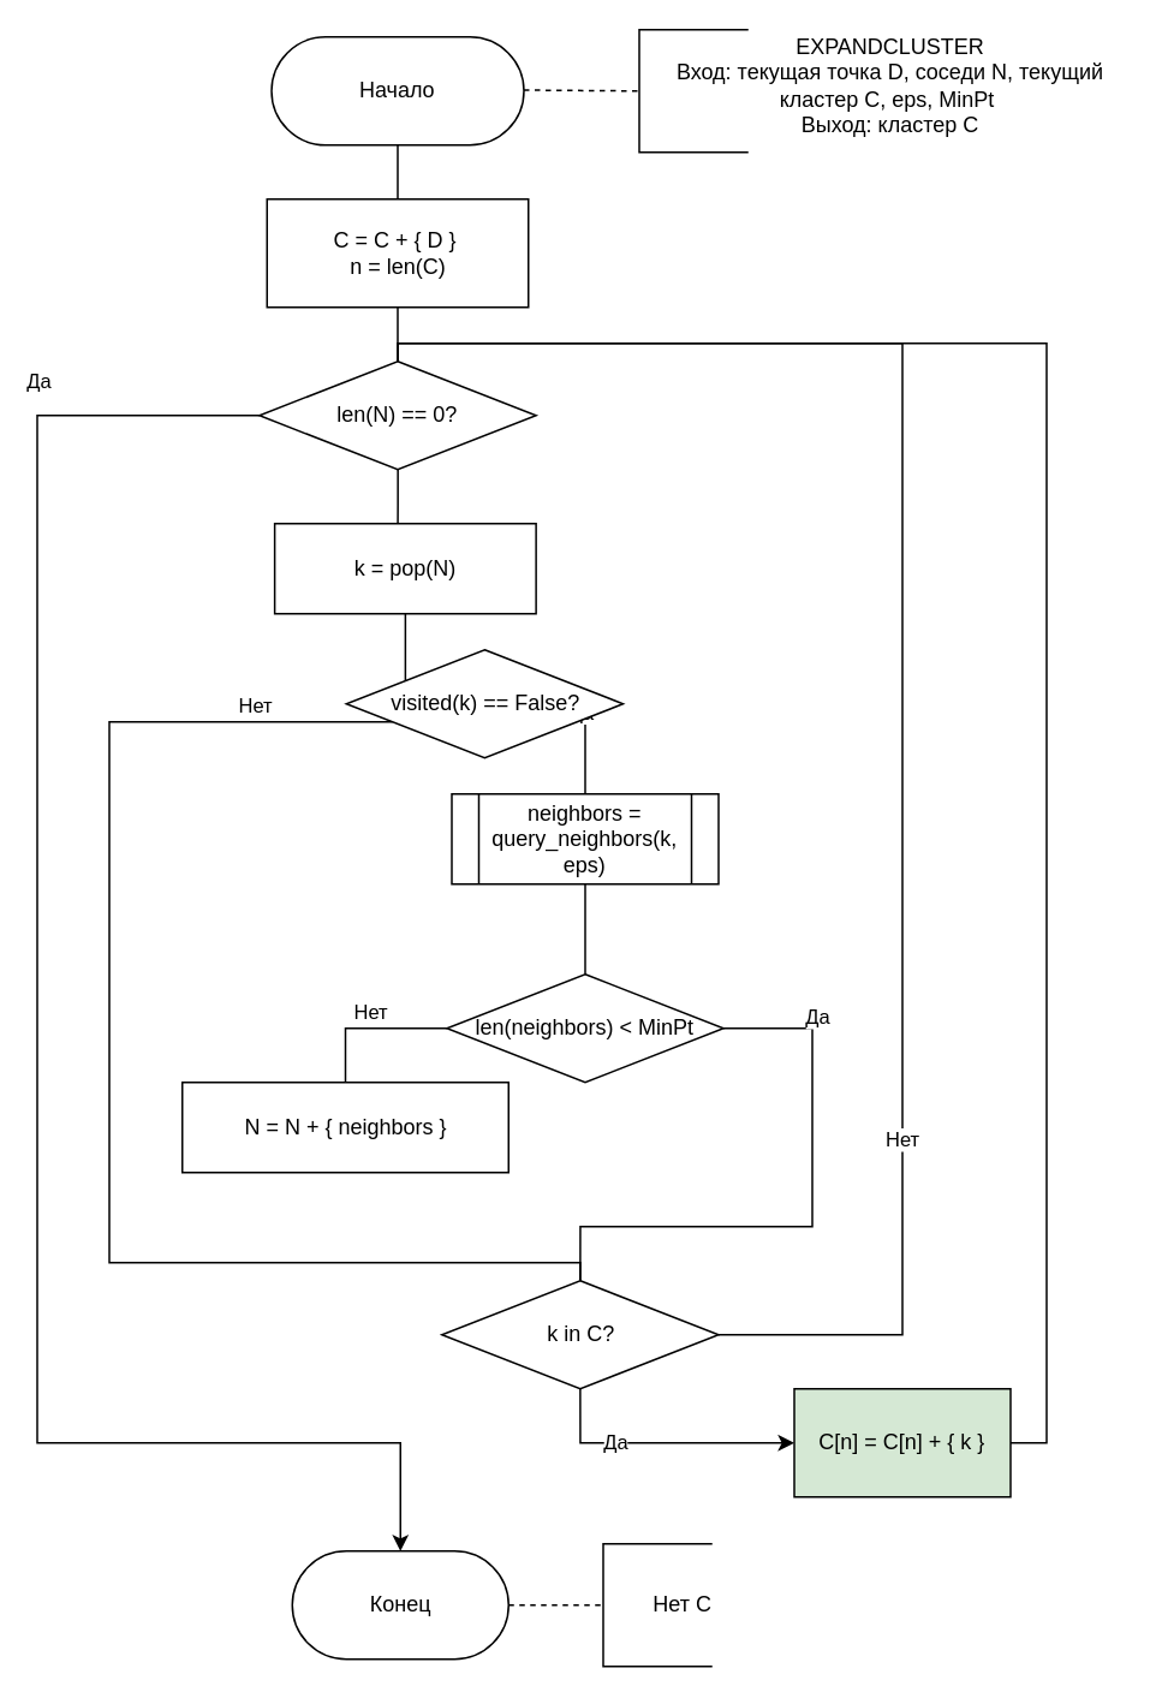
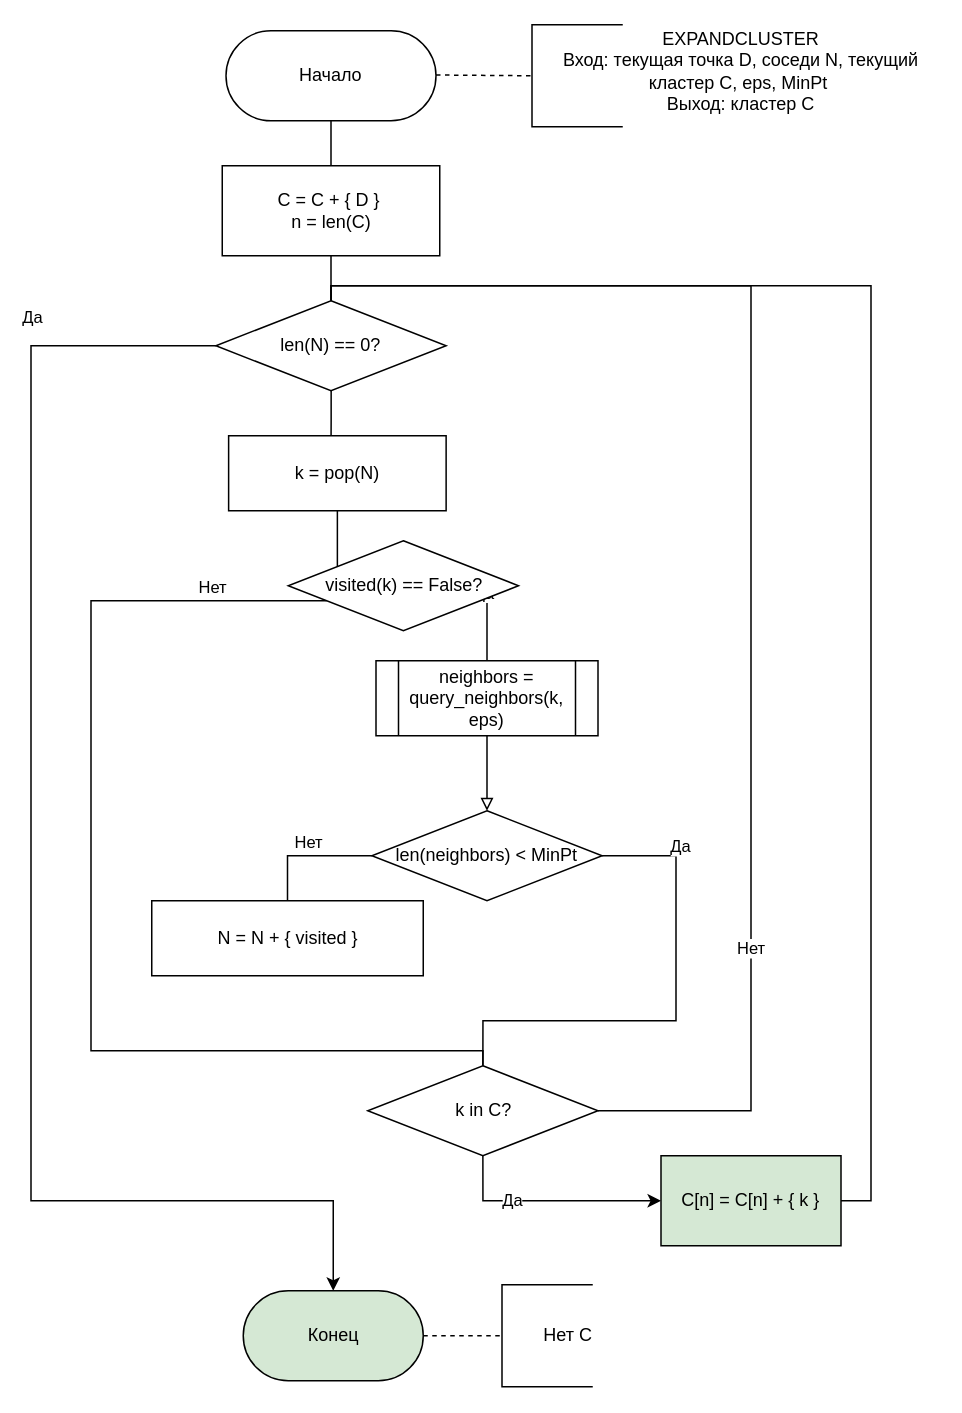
  <mxCell id="0" />
  <mxCell id="1" parent="0" />
  <mxCell id="2" value="" style="edgeStyle=orthogonalEdgeStyle;rounded=0;orthogonalLoop=1;jettySize=auto;html=1;endArrow=none;endFill=0;" edge="1" parent="1" source="3" target="20"><mxGeometry relative="1" as="geometry" /></mxCell>
  <mxCell id="3" value="Начало" style="rounded=1;whiteSpace=wrap;html=1;arcSize=50;" parent="1" vertex="1"><mxGeometry x="150" y="20" width="140" height="60" as="geometry" /></mxCell>
  <mxCell id="4" value="EXPANDCLUSTER&lt;br&gt;Вход: текущая точка D, соседи N, текущий кластер C, eps, MinPt&amp;nbsp;&lt;br&gt;Выход: кластер C" style="text;html=1;strokeColor=none;fillColor=none;align=center;verticalAlign=middle;whiteSpace=wrap;rounded=0;" parent="1" vertex="1"><mxGeometry x="368" y="27" width="250.5" height="40" as="geometry" /></mxCell>
- <mxCell id="5" value="Конец" style="rounded=1;whiteSpace=wrap;html=1;arcSize=50;" parent="1" vertex="1"><mxGeometry x="161.5" y="860" width="120" height="60" as="geometry" /></mxCell>
+ <mxCell id="5" value="Конец" style="rounded=1;whiteSpace=wrap;html=1;arcSize=50;fillColor=#d5e8d4;" parent="1" vertex="1"><mxGeometry x="161.5" y="860" width="120" height="60" as="geometry" /></mxCell>
  <mxCell id="6" value="Нет С" style="text;html=1;resizable=0;points=[];autosize=1;align=left;verticalAlign=top;spacingTop=-4;" parent="1" vertex="1"><mxGeometry x="360" y="880" width="80" height="20" as="geometry" /></mxCell>
  <mxCell id="7" value="" style="endArrow=none;dashed=1;html=1;exitX=1;exitY=0.5;exitDx=0;exitDy=0;entryX=0.5;entryY=1;entryDx=0;entryDy=0;" parent="1" source="5" target="10" edge="1"><mxGeometry width="50" height="50" relative="1" as="geometry"><mxPoint x="253.5" y="600" as="sourcePoint" /><mxPoint x="333.5" y="970" as="targetPoint" /></mxGeometry></mxCell>
  <mxCell id="8" value="" style="shape=partialRectangle;whiteSpace=wrap;html=1;bottom=1;right=1;left=1;top=0;fillColor=none;routingCenterX=-0.5;rotation=90;" parent="1" vertex="1"><mxGeometry x="350" y="20" width="68" height="60" as="geometry" /></mxCell>
  <mxCell id="9" value="" style="endArrow=none;dashed=1;html=1;entryX=0.5;entryY=1;entryDx=0;entryDy=0;" parent="1" target="8" edge="1"><mxGeometry width="50" height="50" relative="1" as="geometry"><mxPoint x="290" y="49.5" as="sourcePoint" /><mxPoint x="330" y="50" as="targetPoint" /></mxGeometry></mxCell>
  <mxCell id="10" value="" style="shape=partialRectangle;whiteSpace=wrap;html=1;bottom=1;right=1;left=1;top=0;fillColor=none;routingCenterX=-0.5;rotation=90;" parent="1" vertex="1"><mxGeometry x="330" y="860" width="68" height="60" as="geometry" /></mxCell>
- <mxCell id="11" value="" style="edgeStyle=orthogonalEdgeStyle;rounded=0;orthogonalLoop=1;jettySize=auto;html=1;entryX=0.5;entryY=0;entryDx=0;entryDy=0;endArrow=none;endFill=0;" edge="1" parent="1" source="12" target="17"><mxGeometry relative="1" as="geometry" /></mxCell>
+ <mxCell id="11" value="" style="edgeStyle=orthogonalEdgeStyle;rounded=0;orthogonalLoop=1;jettySize=auto;html=1;entryX=0.5;entryY=0;entryDx=0;entryDy=0;endArrow=block;endFill=0;" edge="1" parent="1" source="12" target="17"><mxGeometry relative="1" as="geometry" /></mxCell>
  <mxCell id="12" value="neighbors = query_neighbors(k, eps)" style="shape=process;whiteSpace=wrap;html=1;backgroundOutline=1;" parent="1" vertex="1"><mxGeometry x="250" y="440" width="148" height="50" as="geometry" /></mxCell>
  <mxCell id="13" style="edgeStyle=orthogonalEdgeStyle;rounded=0;orthogonalLoop=1;jettySize=auto;html=1;entryX=0.5;entryY=0;entryDx=0;entryDy=0;endArrow=none;endFill=0;exitX=1;exitY=0.5;exitDx=0;exitDy=0;" parent="1" source="17" target="36" edge="1"><mxGeometry relative="1" as="geometry"><Array as="points"><mxPoint x="450" y="570" /><mxPoint x="450" y="680" /><mxPoint x="321" y="680" /></Array><mxPoint x="221.5" y="710" as="targetPoint" /></mxGeometry></mxCell>
  <mxCell id="14" value="Да" style="edgeLabel;html=1;align=center;verticalAlign=middle;resizable=0;points=[];" parent="13" vertex="1" connectable="0"><mxGeometry x="-0.083" y="-2" relative="1" as="geometry"><mxPoint x="4" y="-103" as="offset" /></mxGeometry></mxCell>
  <mxCell id="15" style="edgeStyle=orthogonalEdgeStyle;rounded=0;orthogonalLoop=1;jettySize=auto;html=1;entryX=0.5;entryY=0;entryDx=0;entryDy=0;endArrow=none;endFill=0;exitX=0;exitY=0.5;exitDx=0;exitDy=0;" parent="1" source="17" target="18" edge="1"><mxGeometry relative="1" as="geometry"><Array as="points"><mxPoint x="191" y="570" /></Array></mxGeometry></mxCell>
  <mxCell id="16" value="Нет" style="edgeLabel;html=1;align=center;verticalAlign=middle;resizable=0;points=[];" parent="15" vertex="1" connectable="0"><mxGeometry x="-0.363" relative="1" as="geometry"><mxPoint x="-16" y="-10" as="offset" /></mxGeometry></mxCell>
  <mxCell id="17" value="len(neighbors) &amp;lt; MinPt" style="rhombus;whiteSpace=wrap;html=1;" parent="1" vertex="1"><mxGeometry x="247.25" y="540" width="153.5" height="60" as="geometry" /></mxCell>
- <mxCell id="18" value="N = N + { neighbors }" style="rounded=0;whiteSpace=wrap;html=1;" parent="1" vertex="1"><mxGeometry x="100.5" y="600" width="181" height="50" as="geometry" /></mxCell>
+ <mxCell id="18" value="N = N + { visited }" style="rounded=0;whiteSpace=wrap;html=1;" parent="1" vertex="1"><mxGeometry x="100.5" y="600" width="181" height="50" as="geometry" /></mxCell>
  <mxCell id="19" value="" style="edgeStyle=orthogonalEdgeStyle;rounded=0;orthogonalLoop=1;jettySize=auto;html=1;endArrow=none;endFill=0;" edge="1" parent="1" source="20" target="24"><mxGeometry relative="1" as="geometry" /></mxCell>
  <mxCell id="20" value="C = C + { D }&amp;nbsp;&lt;br&gt;n = len(C)" style="rounded=0;whiteSpace=wrap;html=1;" parent="1" vertex="1"><mxGeometry x="147.5" y="110" width="145" height="60" as="geometry" /></mxCell>
  <mxCell id="21" style="edgeStyle=orthogonalEdgeStyle;rounded=0;orthogonalLoop=1;jettySize=auto;html=1;entryX=0.5;entryY=0;entryDx=0;entryDy=0;" edge="1" parent="1" source="24" target="5"><mxGeometry relative="1" as="geometry"><mxPoint x="-50" y="760" as="targetPoint" /><Array as="points"><mxPoint x="20" y="230" /><mxPoint x="20" y="800" /><mxPoint x="222" y="800" /></Array></mxGeometry></mxCell>
  <mxCell id="22" value="Да" style="edgeLabel;html=1;align=center;verticalAlign=middle;resizable=0;points=[];" vertex="1" connectable="0" parent="21"><mxGeometry x="-0.872" y="-1" relative="1" as="geometry"><mxPoint x="-62" y="-19" as="offset" /></mxGeometry></mxCell>
  <mxCell id="23" style="edgeStyle=orthogonalEdgeStyle;rounded=0;orthogonalLoop=1;jettySize=auto;html=1;entryX=0.471;entryY=0;entryDx=0;entryDy=0;entryPerimeter=0;endArrow=none;endFill=0;" edge="1" parent="1" source="24" target="25"><mxGeometry relative="1" as="geometry" /></mxCell>
  <mxCell id="24" value="len(N) == 0?" style="rhombus;whiteSpace=wrap;html=1;" parent="1" vertex="1"><mxGeometry x="143.25" y="200" width="153.5" height="60" as="geometry" /></mxCell>
  <mxCell id="25" value="k = pop(N)" style="rounded=0;whiteSpace=wrap;html=1;" parent="1" vertex="1"><mxGeometry x="151.75" y="290" width="145" height="50" as="geometry" /></mxCell>
  <mxCell id="26" style="edgeStyle=orthogonalEdgeStyle;rounded=0;orthogonalLoop=1;jettySize=auto;html=1;entryX=0.5;entryY=0;entryDx=0;entryDy=0;endArrow=none;endFill=0;" edge="1" parent="1" source="30" target="12"><mxGeometry relative="1" as="geometry"><Array as="points"><mxPoint x="324" y="400" /></Array></mxGeometry></mxCell>
  <mxCell id="27" value="Да" style="edgeLabel;html=1;align=center;verticalAlign=middle;resizable=0;points=[];" vertex="1" connectable="0" parent="26"><mxGeometry x="-0.015" y="-2" relative="1" as="geometry"><mxPoint x="-1" y="-25" as="offset" /></mxGeometry></mxCell>
  <mxCell id="28" style="edgeStyle=orthogonalEdgeStyle;rounded=0;orthogonalLoop=1;jettySize=auto;html=1;entryX=0.5;entryY=0;entryDx=0;entryDy=0;endArrow=none;endFill=0;" edge="1" parent="1" source="30" target="36"><mxGeometry relative="1" as="geometry"><Array as="points"><mxPoint x="60" y="400" /><mxPoint x="60" y="700" /><mxPoint x="321" y="700" /></Array></mxGeometry></mxCell>
  <mxCell id="29" value="Нет" style="edgeLabel;html=1;align=center;verticalAlign=middle;resizable=0;points=[];" vertex="1" connectable="0" parent="28"><mxGeometry x="-0.859" relative="1" as="geometry"><mxPoint x="-26" y="-10" as="offset" /></mxGeometry></mxCell>
  <mxCell id="30" value="visited(k) == False?" style="rhombus;whiteSpace=wrap;html=1;" vertex="1" parent="1"><mxGeometry x="191.5" y="360" width="153.5" height="60" as="geometry" /></mxCell>
  <mxCell id="31" value="" style="edgeStyle=orthogonalEdgeStyle;rounded=0;orthogonalLoop=1;jettySize=auto;html=1;endArrow=none;endFill=0;" edge="1" parent="1" source="25" target="30"><mxGeometry relative="1" as="geometry"><mxPoint x="218.286" y="340" as="sourcePoint" /><mxPoint x="221.029" y="440" as="targetPoint" /><Array as="points"><mxPoint x="218" y="360" /><mxPoint x="218" y="360" /></Array></mxGeometry></mxCell>
  <mxCell id="32" value="" style="edgeStyle=orthogonalEdgeStyle;rounded=0;orthogonalLoop=1;jettySize=auto;html=1;exitX=0.5;exitY=1;exitDx=0;exitDy=0;" edge="1" parent="1" source="36" target="38"><mxGeometry relative="1" as="geometry" /></mxCell>
  <mxCell id="33" value="Да" style="edgeLabel;html=1;align=center;verticalAlign=middle;resizable=0;points=[];" vertex="1" connectable="0" parent="32"><mxGeometry x="-0.344" y="1" relative="1" as="geometry"><mxPoint as="offset" /></mxGeometry></mxCell>
  <mxCell id="34" style="edgeStyle=orthogonalEdgeStyle;rounded=0;orthogonalLoop=1;jettySize=auto;html=1;entryX=0.5;entryY=0;entryDx=0;entryDy=0;endArrow=none;endFill=0;" edge="1" parent="1" source="36" target="24"><mxGeometry relative="1" as="geometry"><Array as="points"><mxPoint x="500" y="740" /><mxPoint x="500" y="190" /><mxPoint x="220" y="190" /></Array></mxGeometry></mxCell>
  <mxCell id="35" value="Нет" style="edgeLabel;html=1;align=center;verticalAlign=middle;resizable=0;points=[];" vertex="1" connectable="0" parent="34"><mxGeometry x="-0.552" y="1" relative="1" as="geometry"><mxPoint as="offset" /></mxGeometry></mxCell>
  <mxCell id="36" value="k in C?" style="rhombus;whiteSpace=wrap;html=1;" vertex="1" parent="1"><mxGeometry x="244.5" y="710" width="153.5" height="60" as="geometry" /></mxCell>
  <mxCell id="37" style="edgeStyle=orthogonalEdgeStyle;rounded=0;orthogonalLoop=1;jettySize=auto;html=1;entryX=0.5;entryY=0;entryDx=0;entryDy=0;endArrow=none;endFill=0;" edge="1" parent="1" source="38" target="24"><mxGeometry relative="1" as="geometry"><Array as="points"><mxPoint x="580" y="800" /><mxPoint x="580" y="190" /><mxPoint x="220" y="190" /></Array></mxGeometry></mxCell>
  <mxCell id="38" value="C[n] = C[n] + { k }" style="whiteSpace=wrap;html=1;fillColor=#d5e8d4;" vertex="1" parent="1"><mxGeometry x="440" y="770" width="120" height="60" as="geometry" /></mxCell>
